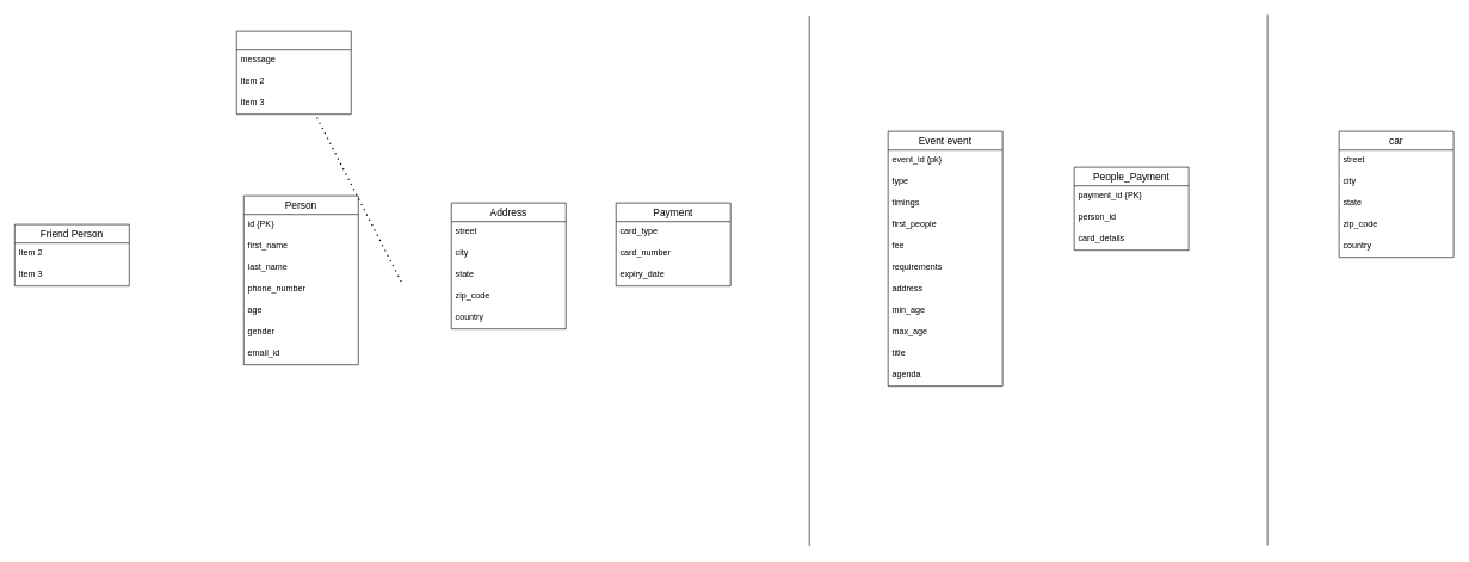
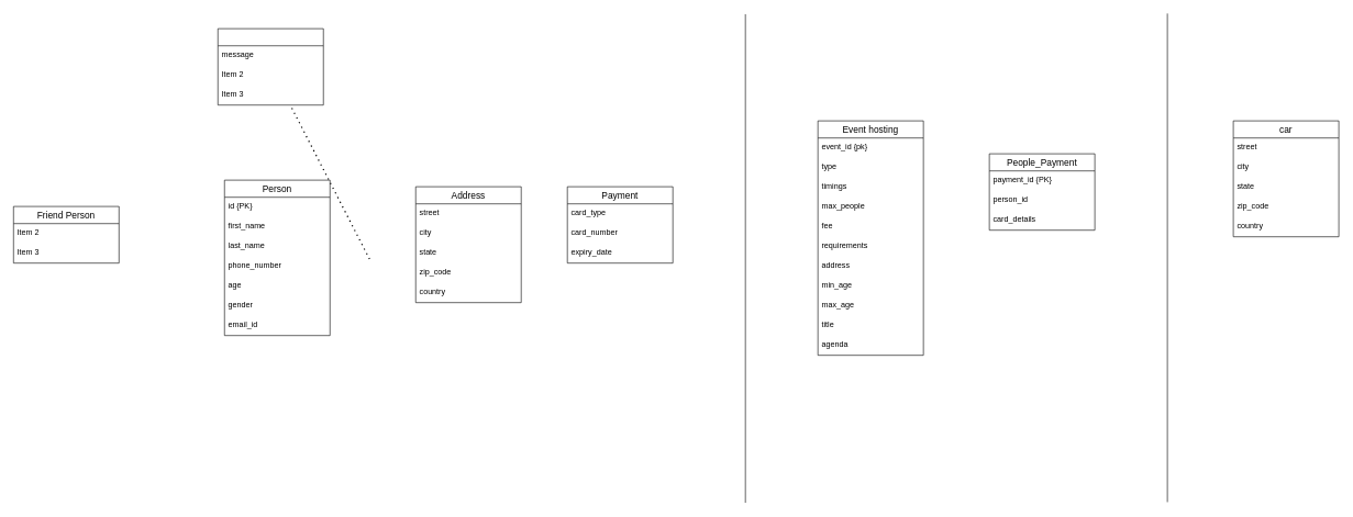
  <mxCell id="0" />
  <mxCell id="1" parent="0" />
  <mxCell id="2" value="Person" style="swimlane;fontStyle=0;childLayout=stackLayout;horizontal=1;startSize=26;horizontalStack=0;resizeParent=1;resizeParentMax=0;resizeLast=0;collapsible=1;marginBottom=0;align=center;fontSize=14;" parent="1" vertex="1"><mxGeometry x="340" y="273" width="160" height="236" as="geometry" /></mxCell>
  <mxCell id="3" value="id {PK}" style="text;strokeColor=none;fillColor=none;spacingLeft=4;spacingRight=4;overflow=hidden;rotatable=0;points=[[0,0.5],[1,0.5]];portConstraint=eastwest;fontSize=12;" parent="2" vertex="1"><mxGeometry y="26" width="160" height="30" as="geometry" /></mxCell>
  <mxCell id="4" value="first_name" style="text;strokeColor=none;fillColor=none;spacingLeft=4;spacingRight=4;overflow=hidden;rotatable=0;points=[[0,0.5],[1,0.5]];portConstraint=eastwest;fontSize=12;" parent="2" vertex="1"><mxGeometry y="56" width="160" height="30" as="geometry" /></mxCell>
  <mxCell id="5" value="last_name" style="text;strokeColor=none;fillColor=none;spacingLeft=4;spacingRight=4;overflow=hidden;rotatable=0;points=[[0,0.5],[1,0.5]];portConstraint=eastwest;fontSize=12;" parent="2" vertex="1"><mxGeometry y="86" width="160" height="30" as="geometry" /></mxCell>
  <mxCell id="6" value="phone_number        " style="text;strokeColor=none;fillColor=none;spacingLeft=4;spacingRight=4;overflow=hidden;rotatable=0;points=[[0,0.5],[1,0.5]];portConstraint=eastwest;fontSize=12;" parent="2" vertex="1"><mxGeometry y="116" width="160" height="30" as="geometry" /></mxCell>
  <mxCell id="7" value="age" style="text;strokeColor=none;fillColor=none;spacingLeft=4;spacingRight=4;overflow=hidden;rotatable=0;points=[[0,0.5],[1,0.5]];portConstraint=eastwest;fontSize=12;" parent="2" vertex="1"><mxGeometry y="146" width="160" height="30" as="geometry" /></mxCell>
  <mxCell id="8" value="gender" style="text;strokeColor=none;fillColor=none;spacingLeft=4;spacingRight=4;overflow=hidden;rotatable=0;points=[[0,0.5],[1,0.5]];portConstraint=eastwest;fontSize=12;" parent="2" vertex="1"><mxGeometry y="176" width="160" height="30" as="geometry" /></mxCell>
  <mxCell id="9" value="email_id" style="text;strokeColor=none;fillColor=none;spacingLeft=4;spacingRight=4;overflow=hidden;rotatable=0;points=[[0,0.5],[1,0.5]];portConstraint=eastwest;fontSize=12;" parent="2" vertex="1"><mxGeometry y="206" width="160" height="30" as="geometry" /></mxCell>
  <mxCell id="10" value="Address" style="swimlane;fontStyle=0;childLayout=stackLayout;horizontal=1;startSize=26;horizontalStack=0;resizeParent=1;resizeParentMax=0;resizeLast=0;collapsible=1;marginBottom=0;align=center;fontSize=14;" parent="1" vertex="1"><mxGeometry x="630" y="283" width="160" height="176" as="geometry" /></mxCell>
  <mxCell id="11" value="street        " style="text;strokeColor=none;fillColor=none;spacingLeft=4;spacingRight=4;overflow=hidden;rotatable=0;points=[[0,0.5],[1,0.5]];portConstraint=eastwest;fontSize=12;" parent="10" vertex="1"><mxGeometry y="26" width="160" height="30" as="geometry" /></mxCell>
  <mxCell id="12" value="city     " style="text;strokeColor=none;fillColor=none;spacingLeft=4;spacingRight=4;overflow=hidden;rotatable=0;points=[[0,0.5],[1,0.5]];portConstraint=eastwest;fontSize=12;" parent="10" vertex="1"><mxGeometry y="56" width="160" height="30" as="geometry" /></mxCell>
  <mxCell id="13" value="state" style="text;strokeColor=none;fillColor=none;spacingLeft=4;spacingRight=4;overflow=hidden;rotatable=0;points=[[0,0.5],[1,0.5]];portConstraint=eastwest;fontSize=12;" parent="10" vertex="1"><mxGeometry y="86" width="160" height="30" as="geometry" /></mxCell>
  <mxCell id="14" value="zip_code" style="text;strokeColor=none;fillColor=none;spacingLeft=4;spacingRight=4;overflow=hidden;rotatable=0;points=[[0,0.5],[1,0.5]];portConstraint=eastwest;fontSize=12;" parent="10" vertex="1"><mxGeometry y="116" width="160" height="30" as="geometry" /></mxCell>
  <mxCell id="15" value="country" style="text;strokeColor=none;fillColor=none;spacingLeft=4;spacingRight=4;overflow=hidden;rotatable=0;points=[[0,0.5],[1,0.5]];portConstraint=eastwest;fontSize=12;" parent="10" vertex="1"><mxGeometry y="146" width="160" height="30" as="geometry" /></mxCell>
  <mxCell id="16" value="Payment" style="swimlane;fontStyle=0;childLayout=stackLayout;horizontal=1;startSize=26;horizontalStack=0;resizeParent=1;resizeParentMax=0;resizeLast=0;collapsible=1;marginBottom=0;align=center;fontSize=14;" parent="1" vertex="1"><mxGeometry x="860" y="283" width="160" height="116" as="geometry" /></mxCell>
  <mxCell id="17" value="card_type    " style="text;strokeColor=none;fillColor=none;spacingLeft=4;spacingRight=4;overflow=hidden;rotatable=0;points=[[0,0.5],[1,0.5]];portConstraint=eastwest;fontSize=12;" parent="16" vertex="1"><mxGeometry y="26" width="160" height="30" as="geometry" /></mxCell>
  <mxCell id="18" value="card_number    " style="text;strokeColor=none;fillColor=none;spacingLeft=4;spacingRight=4;overflow=hidden;rotatable=0;points=[[0,0.5],[1,0.5]];portConstraint=eastwest;fontSize=12;" parent="16" vertex="1"><mxGeometry y="56" width="160" height="30" as="geometry" /></mxCell>
  <mxCell id="19" value="expiry_date        " style="text;strokeColor=none;fillColor=none;spacingLeft=4;spacingRight=4;overflow=hidden;rotatable=0;points=[[0,0.5],[1,0.5]];portConstraint=eastwest;fontSize=12;" parent="16" vertex="1"><mxGeometry y="86" width="160" height="30" as="geometry" /></mxCell>
- <mxCell id="20" value="Event event" style="swimlane;fontStyle=0;childLayout=stackLayout;horizontal=1;startSize=26;horizontalStack=0;resizeParent=1;resizeParentMax=0;resizeLast=0;collapsible=1;marginBottom=0;align=center;fontSize=14;" parent="1" vertex="1"><mxGeometry x="1240" y="183" width="160" height="356" as="geometry" /></mxCell>
+ <mxCell id="20" value="Event hosting" style="swimlane;fontStyle=0;childLayout=stackLayout;horizontal=1;startSize=26;horizontalStack=0;resizeParent=1;resizeParentMax=0;resizeLast=0;collapsible=1;marginBottom=0;align=center;fontSize=14;" parent="1" vertex="1"><mxGeometry x="1240" y="183" width="160" height="356" as="geometry" /></mxCell>
  <mxCell id="21" value="event_id {pk}" style="text;strokeColor=none;fillColor=none;spacingLeft=4;spacingRight=4;overflow=hidden;rotatable=0;points=[[0,0.5],[1,0.5]];portConstraint=eastwest;fontSize=12;" parent="20" vertex="1"><mxGeometry y="26" width="160" height="30" as="geometry" /></mxCell>
  <mxCell id="22" value="type" style="text;strokeColor=none;fillColor=none;spacingLeft=4;spacingRight=4;overflow=hidden;rotatable=0;points=[[0,0.5],[1,0.5]];portConstraint=eastwest;fontSize=12;" parent="20" vertex="1"><mxGeometry y="56" width="160" height="30" as="geometry" /></mxCell>
  <mxCell id="23" value="timings" style="text;strokeColor=none;fillColor=none;spacingLeft=4;spacingRight=4;overflow=hidden;rotatable=0;points=[[0,0.5],[1,0.5]];portConstraint=eastwest;fontSize=12;" parent="20" vertex="1"><mxGeometry y="86" width="160" height="30" as="geometry" /></mxCell>
- <mxCell id="24" value="first_people" style="text;strokeColor=none;fillColor=none;spacingLeft=4;spacingRight=4;overflow=hidden;rotatable=0;points=[[0,0.5],[1,0.5]];portConstraint=eastwest;fontSize=12;" parent="20" vertex="1"><mxGeometry y="116" width="160" height="30" as="geometry" /></mxCell>
+ <mxCell id="24" value="max_people" style="text;strokeColor=none;fillColor=none;spacingLeft=4;spacingRight=4;overflow=hidden;rotatable=0;points=[[0,0.5],[1,0.5]];portConstraint=eastwest;fontSize=12;" parent="20" vertex="1"><mxGeometry y="116" width="160" height="30" as="geometry" /></mxCell>
  <mxCell id="25" value="fee" style="text;strokeColor=none;fillColor=none;spacingLeft=4;spacingRight=4;overflow=hidden;rotatable=0;points=[[0,0.5],[1,0.5]];portConstraint=eastwest;fontSize=12;" parent="20" vertex="1"><mxGeometry y="146" width="160" height="30" as="geometry" /></mxCell>
  <mxCell id="26" value="requirements" style="text;strokeColor=none;fillColor=none;spacingLeft=4;spacingRight=4;overflow=hidden;rotatable=0;points=[[0,0.5],[1,0.5]];portConstraint=eastwest;fontSize=12;" parent="20" vertex="1"><mxGeometry y="176" width="160" height="30" as="geometry" /></mxCell>
  <mxCell id="27" value="address" style="text;strokeColor=none;fillColor=none;spacingLeft=4;spacingRight=4;overflow=hidden;rotatable=0;points=[[0,0.5],[1,0.5]];portConstraint=eastwest;fontSize=12;" parent="20" vertex="1"><mxGeometry y="206" width="160" height="30" as="geometry" /></mxCell>
  <mxCell id="28" value="min_age" style="text;strokeColor=none;fillColor=none;spacingLeft=4;spacingRight=4;overflow=hidden;rotatable=0;points=[[0,0.5],[1,0.5]];portConstraint=eastwest;fontSize=12;" parent="20" vertex="1"><mxGeometry y="236" width="160" height="30" as="geometry" /></mxCell>
  <mxCell id="29" value="max_age" style="text;strokeColor=none;fillColor=none;spacingLeft=4;spacingRight=4;overflow=hidden;rotatable=0;points=[[0,0.5],[1,0.5]];portConstraint=eastwest;fontSize=12;" parent="20" vertex="1"><mxGeometry y="266" width="160" height="30" as="geometry" /></mxCell>
  <mxCell id="30" value="title" style="text;strokeColor=none;fillColor=none;spacingLeft=4;spacingRight=4;overflow=hidden;rotatable=0;points=[[0,0.5],[1,0.5]];portConstraint=eastwest;fontSize=12;" parent="20" vertex="1"><mxGeometry y="296" width="160" height="30" as="geometry" /></mxCell>
  <mxCell id="31" value="agenda" style="text;strokeColor=none;fillColor=none;spacingLeft=4;spacingRight=4;overflow=hidden;rotatable=0;points=[[0,0.5],[1,0.5]];portConstraint=eastwest;fontSize=12;" parent="20" vertex="1"><mxGeometry y="326" width="160" height="30" as="geometry" /></mxCell>
  <mxCell id="32" value="" style="endArrow=none;dashed=1;html=1;dashPattern=1 3;strokeWidth=2;rounded=0;" parent="1" target="33" edge="1"><mxGeometry width="50" height="50" relative="1" as="geometry"><mxPoint x="560" y="393" as="sourcePoint" /><mxPoint x="610" y="343" as="targetPoint" /></mxGeometry></mxCell>
  <mxCell id="33" value="" style="swimlane;fontStyle=0;childLayout=stackLayout;horizontal=1;startSize=26;horizontalStack=0;resizeParent=1;resizeParentMax=0;resizeLast=0;collapsible=1;marginBottom=0;align=center;fontSize=14;" parent="1" vertex="1"><mxGeometry x="330" y="43" width="160" height="116" as="geometry" /></mxCell>
  <mxCell id="34" value="message" style="text;strokeColor=none;fillColor=none;spacingLeft=4;spacingRight=4;overflow=hidden;rotatable=0;points=[[0,0.5],[1,0.5]];portConstraint=eastwest;fontSize=12;" parent="33" vertex="1"><mxGeometry y="26" width="160" height="30" as="geometry" /></mxCell>
  <mxCell id="35" value="Item 2" style="text;strokeColor=none;fillColor=none;spacingLeft=4;spacingRight=4;overflow=hidden;rotatable=0;points=[[0,0.5],[1,0.5]];portConstraint=eastwest;fontSize=12;" parent="33" vertex="1"><mxGeometry y="56" width="160" height="30" as="geometry" /></mxCell>
  <mxCell id="36" value="Item 3" style="text;strokeColor=none;fillColor=none;spacingLeft=4;spacingRight=4;overflow=hidden;rotatable=0;points=[[0,0.5],[1,0.5]];portConstraint=eastwest;fontSize=12;" parent="33" vertex="1"><mxGeometry y="86" width="160" height="30" as="geometry" /></mxCell>
  <mxCell id="37" value="Friend Person" style="swimlane;fontStyle=0;childLayout=stackLayout;horizontal=1;startSize=26;horizontalStack=0;resizeParent=1;resizeParentMax=0;resizeLast=0;collapsible=1;marginBottom=0;align=center;fontSize=14;" parent="1" vertex="1"><mxGeometry x="20" y="313" width="160" height="86" as="geometry" /></mxCell>
  <mxCell id="38" value="Item 2" style="text;strokeColor=none;fillColor=none;spacingLeft=4;spacingRight=4;overflow=hidden;rotatable=0;points=[[0,0.5],[1,0.5]];portConstraint=eastwest;fontSize=12;" parent="37" vertex="1"><mxGeometry y="26" width="160" height="30" as="geometry" /></mxCell>
  <mxCell id="39" value="Item 3" style="text;strokeColor=none;fillColor=none;spacingLeft=4;spacingRight=4;overflow=hidden;rotatable=0;points=[[0,0.5],[1,0.5]];portConstraint=eastwest;fontSize=12;" parent="37" vertex="1"><mxGeometry y="56" width="160" height="30" as="geometry" /></mxCell>
  <mxCell id="40" value="" style="endArrow=none;html=1;rounded=0;" parent="1" edge="1"><mxGeometry width="50" height="50" relative="1" as="geometry"><mxPoint x="1130" y="763" as="sourcePoint" /><mxPoint x="1130" y="21" as="targetPoint" /></mxGeometry></mxCell>
  <mxCell id="41" value="People_Payment" style="swimlane;fontStyle=0;childLayout=stackLayout;horizontal=1;startSize=26;horizontalStack=0;resizeParent=1;resizeParentMax=0;resizeLast=0;collapsible=1;marginBottom=0;align=center;fontSize=14;" parent="1" vertex="1"><mxGeometry x="1500" y="233" width="160" height="116" as="geometry" /></mxCell>
  <mxCell id="42" value="payment_id {PK}" style="text;strokeColor=none;fillColor=none;spacingLeft=4;spacingRight=4;overflow=hidden;rotatable=0;points=[[0,0.5],[1,0.5]];portConstraint=eastwest;fontSize=12;" parent="41" vertex="1"><mxGeometry y="26" width="160" height="30" as="geometry" /></mxCell>
  <mxCell id="43" value="person_id" style="text;strokeColor=none;fillColor=none;spacingLeft=4;spacingRight=4;overflow=hidden;rotatable=0;points=[[0,0.5],[1,0.5]];portConstraint=eastwest;fontSize=12;" parent="41" vertex="1"><mxGeometry y="56" width="160" height="30" as="geometry" /></mxCell>
  <mxCell id="44" value="card_details" style="text;strokeColor=none;fillColor=none;spacingLeft=4;spacingRight=4;overflow=hidden;rotatable=0;points=[[0,0.5],[1,0.5]];portConstraint=eastwest;fontSize=12;" parent="41" vertex="1"><mxGeometry y="86" width="160" height="30" as="geometry" /></mxCell>
  <mxCell id="45" value="" style="endArrow=none;html=1;rounded=0;" parent="1" edge="1"><mxGeometry width="50" height="50" relative="1" as="geometry"><mxPoint x="1770" y="762" as="sourcePoint" /><mxPoint x="1770" y="20" as="targetPoint" /></mxGeometry></mxCell>
  <mxCell id="46" value="car" style="swimlane;fontStyle=0;childLayout=stackLayout;horizontal=1;startSize=26;horizontalStack=0;resizeParent=1;resizeParentMax=0;resizeLast=0;collapsible=1;marginBottom=0;align=center;fontSize=14;" parent="1" vertex="1"><mxGeometry x="1870" y="183" width="160" height="176" as="geometry" /></mxCell>
  <mxCell id="47" value="street        " style="text;strokeColor=none;fillColor=none;spacingLeft=4;spacingRight=4;overflow=hidden;rotatable=0;points=[[0,0.5],[1,0.5]];portConstraint=eastwest;fontSize=12;" parent="46" vertex="1"><mxGeometry y="26" width="160" height="30" as="geometry" /></mxCell>
  <mxCell id="48" value="city     " style="text;strokeColor=none;fillColor=none;spacingLeft=4;spacingRight=4;overflow=hidden;rotatable=0;points=[[0,0.5],[1,0.5]];portConstraint=eastwest;fontSize=12;" parent="46" vertex="1"><mxGeometry y="56" width="160" height="30" as="geometry" /></mxCell>
  <mxCell id="49" value="state" style="text;strokeColor=none;fillColor=none;spacingLeft=4;spacingRight=4;overflow=hidden;rotatable=0;points=[[0,0.5],[1,0.5]];portConstraint=eastwest;fontSize=12;" parent="46" vertex="1"><mxGeometry y="86" width="160" height="30" as="geometry" /></mxCell>
  <mxCell id="50" value="zip_code" style="text;strokeColor=none;fillColor=none;spacingLeft=4;spacingRight=4;overflow=hidden;rotatable=0;points=[[0,0.5],[1,0.5]];portConstraint=eastwest;fontSize=12;" parent="46" vertex="1"><mxGeometry y="116" width="160" height="30" as="geometry" /></mxCell>
  <mxCell id="51" value="country" style="text;strokeColor=none;fillColor=none;spacingLeft=4;spacingRight=4;overflow=hidden;rotatable=0;points=[[0,0.5],[1,0.5]];portConstraint=eastwest;fontSize=12;" parent="46" vertex="1"><mxGeometry y="146" width="160" height="30" as="geometry" /></mxCell>
